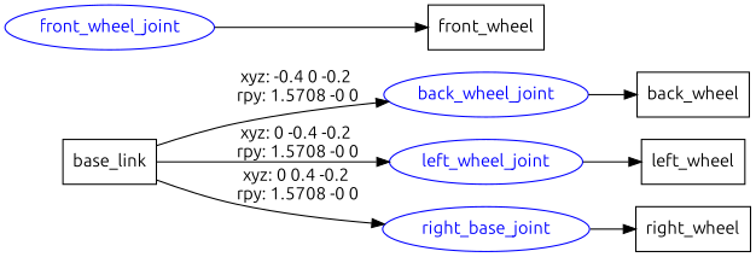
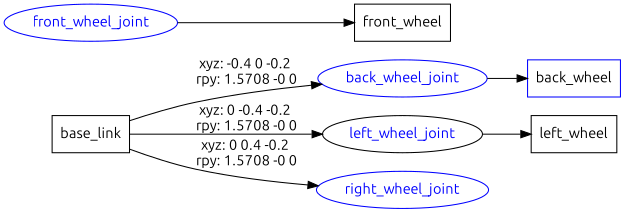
  digraph {
    fontname=Ubuntu
    rankdir=LR
    node [fontname=Ubuntu shape=box]
    edge [fontname=Ubuntu]
    n1 [label=base_link]
    back_wheel_joint [color=blue fontcolor=blue shape=ellipse]
-   left_wheel_joint [color=blue fontcolor=blue shape=ellipse]
-   right_wheel_joint [color=blue fontcolor=blue shape=ellipse label=right_base_joint]
-   n5 [label=back_wheel]
+   left_wheel_joint [color=black fontcolor=blue shape=ellipse]
+   right_wheel_joint [color=blue fontcolor=blue shape=ellipse]
+   n5 [label=back_wheel color=blue]
    front_wheel_joint [color=blue fontcolor=blue shape=ellipse]
    n7 [label=front_wheel]
    n8 [label=left_wheel]
-   n9 [label=right_wheel]
    n1 -> back_wheel_joint [label="xyz: -0.4 0 -0.2 \nrpy: 1.5708 -0 0"]
    n1 -> left_wheel_joint [label="xyz: 0 -0.4 -0.2 \nrpy: 1.5708 -0 0"]
    n1 -> right_wheel_joint [label="xyz: 0 0.4 -0.2 \nrpy: 1.5708 -0 0"]
    back_wheel_joint -> n5
    left_wheel_joint -> n8
-   right_wheel_joint -> n9
    front_wheel_joint -> n7
  }
